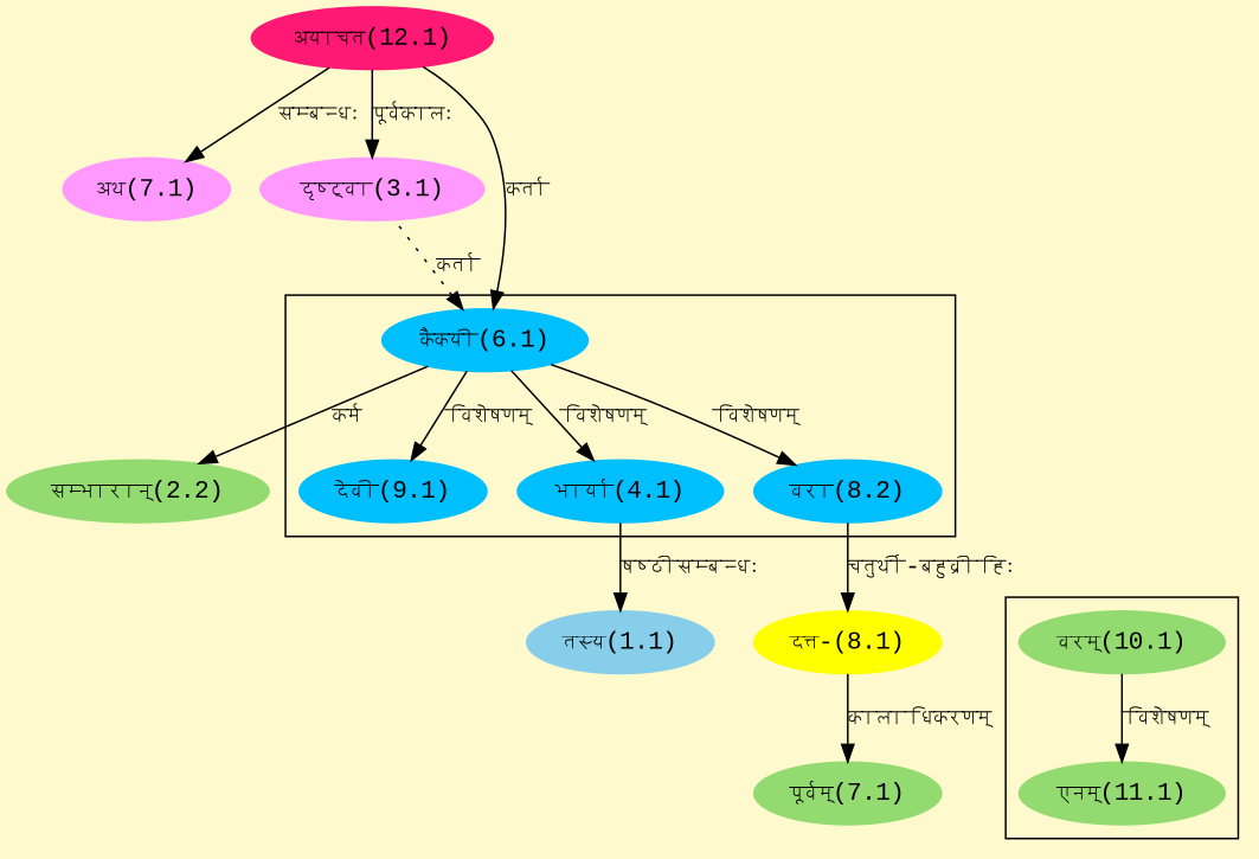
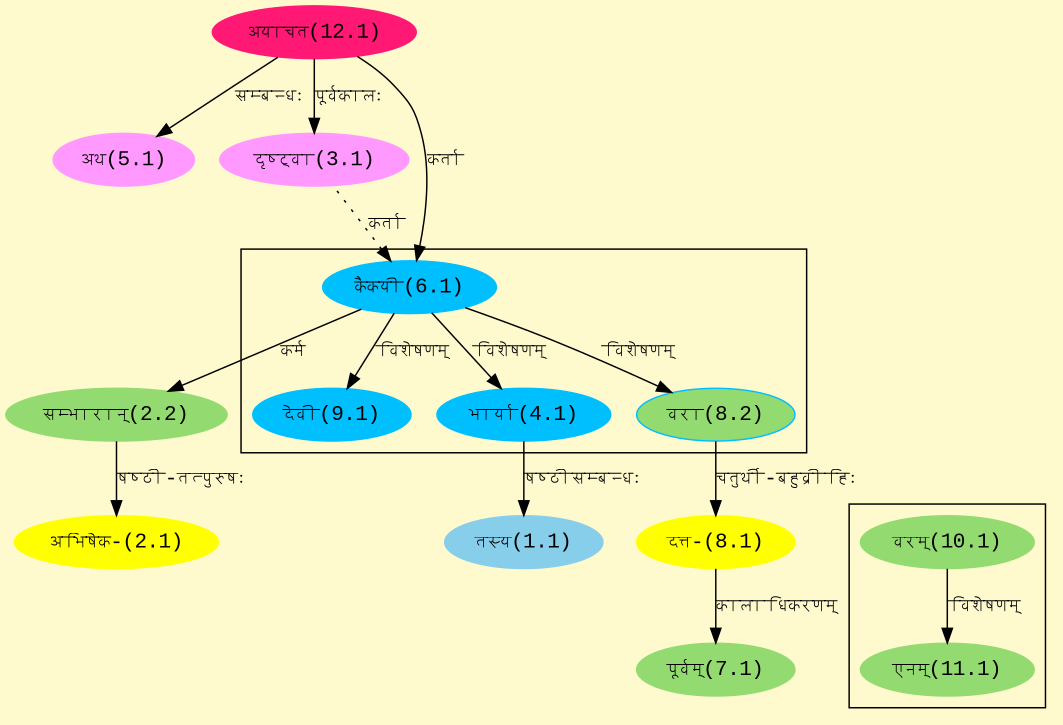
  digraph {
    bgcolor=lemonchiffon1
    compound=true
    fontname="Liberation Mono"
    rankdir=BT
    node [color="#00BFFF" fontname="Liberation Mono" style=filled]
    edge [dir=back fontname="Liberation Mono"]
    n1 [label="भार्या(4.1)"]
    n2 [label="कैकयी(6.1)"]
-   n3 [label="वरा(8.2)"]
+   n3 [label="वरा(8.2)" fillcolor="#93DB70"]
    n4 [label="देवी(9.1)"]
    n5 [color="#93DB70" label="एनम्(11.1)"]
    n6 [color="#93DB70" label="वरम्(10.1)"]
    n7 [color="#FF99FF" label="दृष्ट्वा(3.1)"]
    n8 [color="#FF1975" label="अयाचत(12.1)"]
    n9 [color="#87CEEB" label="तस्य(1.1)"]
+   n10 [color="#FFFF00" label="अभिषेक-(2.1)"]
    n11 [color="#93DB70" label="सम्भारान्(2.2)"]
-   n12 [color="#FF99FF" label="अथ(7.1)"]
+   n12 [color="#FF99FF" label="अथ(5.1)"]
    n13 [color="#93DB70" label="पूर्वम्(7.1)"]
    n14 [color="#FFFF00" label="दत्त-(8.1)"]
    subgraph cluster_1 {
      n1
      n2
      n3
      n4
    }
    subgraph cluster_2 {
      n5
      n6
    }
    n1 -> n2 [label="विशेषणम्"]
    n2 -> n7 [label="कर्ता" style=dotted]
    n2 -> n8 [label="कर्ता"]
    n3 -> n2 [label="विशेषणम्"]
    n4 -> n2 [label="विशेषणम्"]
    n5 -> n6 [label="विशेषणम्"]
    n7 -> n8 [label="पूर्वकालः"]
    n9 -> n1 [label="षष्ठीसम्बन्धः"]
+   n10 -> n11 [label="षष्ठी-तत्पुरुषः"]
    n11 -> n2 [label="कर्म"]
    n12 -> n8 [label="सम्बन्धः"]
    n13 -> n14 [label="कालाधिकरणम्"]
    n14 -> n3 [label="चतुर्थी-बहुव्रीहिः"]
  }
